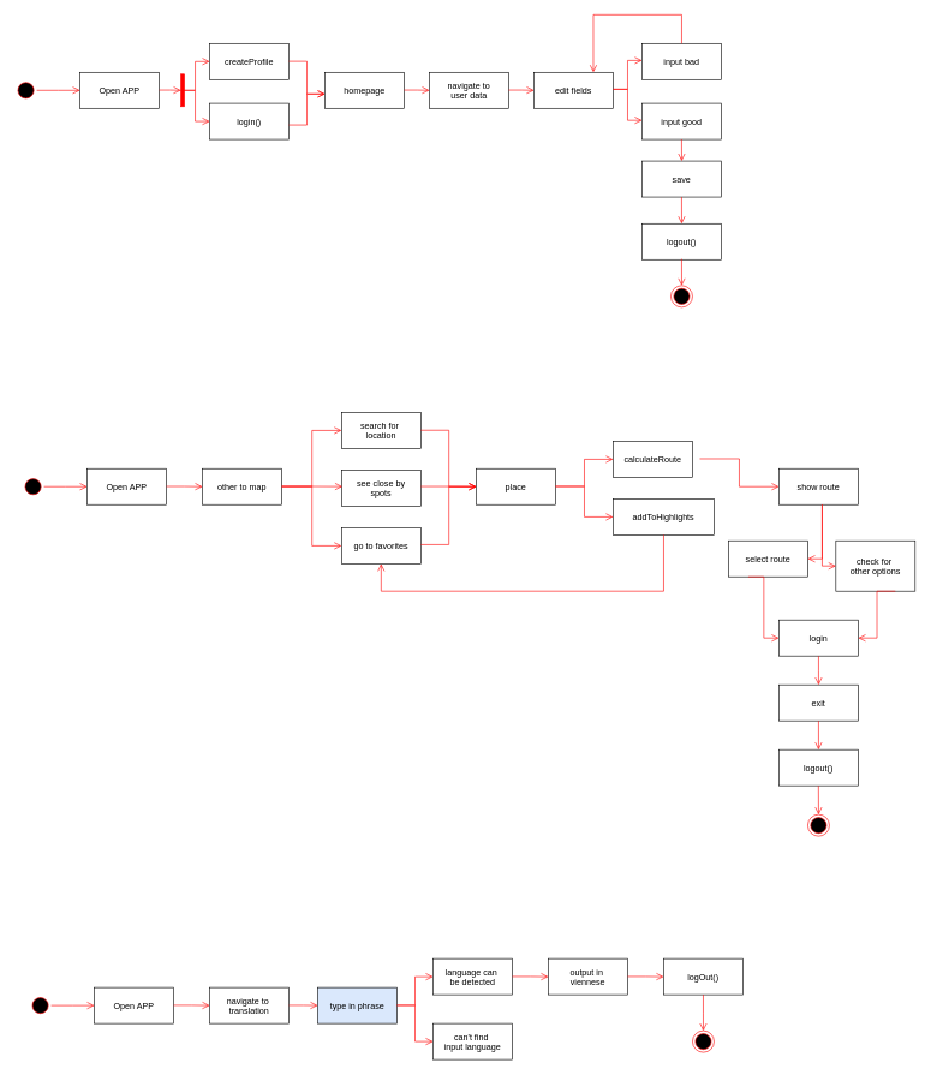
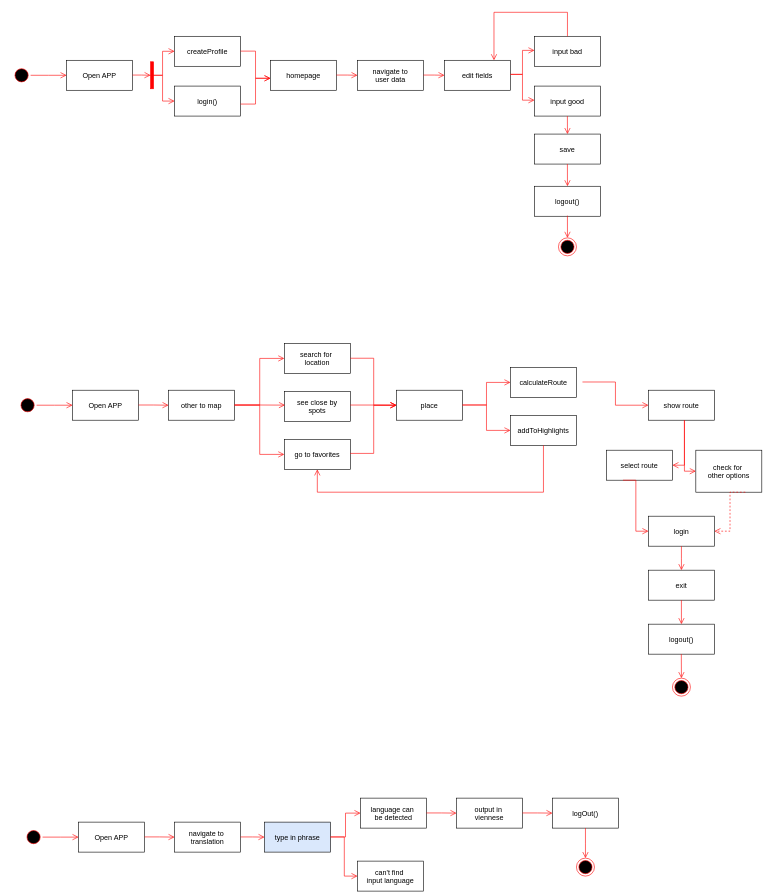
  <mxCell id="0" />
  <mxCell id="1" parent="0" />
  <mxCell id="2" value="" style="ellipse;shape=endState;fillColor=#000000;strokeColor=#ff0000" parent="1" vertex="1"><mxGeometry x="930" y="396" width="30" height="30" as="geometry" /></mxCell>
  <mxCell id="3" value="logout()" style="" parent="1" vertex="1"><mxGeometry x="890" y="310" width="110" height="50" as="geometry" /></mxCell>
  <mxCell id="4" value="" style="ellipse;shape=startState;fillColor=#000000;strokeColor=#ff0000;" parent="1" vertex="1"><mxGeometry x="20" y="110" width="30" height="30" as="geometry" /></mxCell>
  <mxCell id="5" value="" style="edgeStyle=elbowEdgeStyle;elbow=horizontal;verticalAlign=bottom;endArrow=open;endSize=8;strokeColor=#FF0000;endFill=1;rounded=0" parent="1" source="4" target="6" edge="1"><mxGeometry x="484.5" y="148" as="geometry"><mxPoint x="335" y="-210" as="targetPoint" /></mxGeometry></mxCell>
  <mxCell id="6" value="Open APP" style="" parent="1" vertex="1"><mxGeometry x="110" y="100" width="110" height="50" as="geometry" /></mxCell>
  <mxCell id="7" value="homepage" style="" parent="1" vertex="1"><mxGeometry x="450" y="100" width="110" height="50" as="geometry" /></mxCell>
  <mxCell id="8" value="login()" style="" parent="1" vertex="1"><mxGeometry x="290" y="143" width="110" height="50" as="geometry" /></mxCell>
  <mxCell id="9" value="createProfile" style="" parent="1" vertex="1"><mxGeometry x="290" y="60" width="110" height="50" as="geometry" /></mxCell>
  <mxCell id="10" value="" style="whiteSpace=wrap;strokeColor=#FF0000;fillColor=#FF0000" vertex="1" parent="1"><mxGeometry x="250" y="102.5" width="5" height="45" as="geometry" /></mxCell>
  <mxCell id="11" value="" style="edgeStyle=elbowEdgeStyle;elbow=horizontal;verticalAlign=bottom;endArrow=open;endSize=8;strokeColor=#FF0000;endFill=1;rounded=0;entryX=0;entryY=0.5;entryDx=0;entryDy=0;exitX=0;exitY=0.5;exitDx=0;exitDy=0;" edge="1" parent="1" source="10" target="9"><mxGeometry x="484.5" y="148" as="geometry"><mxPoint x="310" y="120" as="targetPoint" /><mxPoint x="250" y="120" as="sourcePoint" /></mxGeometry></mxCell>
  <mxCell id="12" value="" style="edgeStyle=elbowEdgeStyle;elbow=horizontal;verticalAlign=bottom;endArrow=open;endSize=8;strokeColor=#FF0000;endFill=1;rounded=0;entryX=0;entryY=0.5;entryDx=0;entryDy=0;exitX=0;exitY=0.5;exitDx=0;exitDy=0;" edge="1" parent="1" source="10" target="8"><mxGeometry x="484.5" y="148" as="geometry"><mxPoint x="300" y="75" as="targetPoint" /><mxPoint x="250" y="120" as="sourcePoint" /></mxGeometry></mxCell>
  <mxCell id="13" value="" style="edgeStyle=elbowEdgeStyle;elbow=horizontal;verticalAlign=bottom;endArrow=open;endSize=8;strokeColor=#FF0000;endFill=1;rounded=0" edge="1" parent="1"><mxGeometry x="484.5" y="148" as="geometry"><mxPoint x="250" y="125" as="targetPoint" /><mxPoint x="220" y="124.63" as="sourcePoint" /></mxGeometry></mxCell>
  <mxCell id="14" value="navigate to&#10;user data" style="" vertex="1" parent="1"><mxGeometry x="595" y="100" width="110" height="50" as="geometry" /></mxCell>
  <mxCell id="15" value="edit fields" style="" vertex="1" parent="1"><mxGeometry x="740" y="100" width="110" height="50" as="geometry" /></mxCell>
  <mxCell id="16" value="input bad" style="" vertex="1" parent="1"><mxGeometry x="890" y="60" width="110" height="50" as="geometry" /></mxCell>
  <mxCell id="17" value="input good" style="" vertex="1" parent="1"><mxGeometry x="890" y="143" width="110" height="50" as="geometry" /></mxCell>
  <mxCell id="18" value="" style="edgeStyle=elbowEdgeStyle;elbow=horizontal;verticalAlign=bottom;endArrow=open;endSize=8;strokeColor=#FF0000;endFill=1;rounded=0;entryX=0;entryY=0.5;entryDx=0;entryDy=0;" edge="1" parent="1" target="14"><mxGeometry x="484.5" y="148" as="geometry"><mxPoint x="590" y="125" as="targetPoint" /><mxPoint x="560" y="124.63" as="sourcePoint" /></mxGeometry></mxCell>
  <mxCell id="19" value="" style="edgeStyle=elbowEdgeStyle;elbow=horizontal;verticalAlign=bottom;endArrow=open;endSize=8;strokeColor=#FF0000;endFill=1;rounded=0;entryX=0;entryY=0.5;entryDx=0;entryDy=0;" edge="1" parent="1"><mxGeometry x="484.5" y="148" as="geometry"><mxPoint x="740" y="125" as="targetPoint" /><mxPoint x="705" y="124.63" as="sourcePoint" /></mxGeometry></mxCell>
  <mxCell id="20" value="" style="edgeStyle=elbowEdgeStyle;elbow=horizontal;verticalAlign=bottom;endArrow=open;endSize=8;strokeColor=#FF0000;endFill=1;rounded=0;entryX=0;entryY=0.5;entryDx=0;entryDy=0;exitX=0;exitY=0.5;exitDx=0;exitDy=0;" edge="1" parent="1"><mxGeometry x="484.5" y="148" as="geometry"><mxPoint x="890" y="83.5" as="targetPoint" /><mxPoint x="850" y="123.5" as="sourcePoint" /></mxGeometry></mxCell>
  <mxCell id="21" value="" style="edgeStyle=elbowEdgeStyle;elbow=horizontal;verticalAlign=bottom;endArrow=open;endSize=8;strokeColor=#FF0000;endFill=1;rounded=0;entryX=0;entryY=0.5;entryDx=0;entryDy=0;exitX=0;exitY=0.5;exitDx=0;exitDy=0;" edge="1" parent="1"><mxGeometry x="484.5" y="148" as="geometry"><mxPoint x="890" y="166.5" as="targetPoint" /><mxPoint x="850" y="123.5" as="sourcePoint" /></mxGeometry></mxCell>
  <mxCell id="22" value="" style="edgeStyle=elbowEdgeStyle;elbow=horizontal;verticalAlign=bottom;endArrow=open;endSize=8;strokeColor=#FF0000;endFill=1;rounded=0;entryX=0.75;entryY=0;entryDx=0;entryDy=0;exitX=0.5;exitY=0;exitDx=0;exitDy=0;" edge="1" parent="1" source="16" target="15"><mxGeometry x="484.5" y="148" as="geometry"><mxPoint x="750" y="135" as="targetPoint" /><mxPoint x="715" y="134.63" as="sourcePoint" /><Array as="points"><mxPoint x="920" y="20" /></Array></mxGeometry></mxCell>
  <mxCell id="23" value="" style="edgeStyle=elbowEdgeStyle;elbow=horizontal;verticalAlign=bottom;endArrow=open;endSize=8;strokeColor=#FF0000;endFill=1;rounded=0;" edge="1" parent="1"><mxGeometry x="484.5" y="148" as="geometry"><mxPoint x="450" y="130" as="targetPoint" /><mxPoint x="400" y="84.71" as="sourcePoint" /></mxGeometry></mxCell>
  <mxCell id="24" value="" style="edgeStyle=elbowEdgeStyle;elbow=horizontal;verticalAlign=bottom;endArrow=open;endSize=8;strokeColor=#FF0000;endFill=1;rounded=0;" edge="1" parent="1"><mxGeometry x="484.5" y="148" as="geometry"><mxPoint x="450" y="130" as="targetPoint" /><mxPoint x="400" y="173" as="sourcePoint" /></mxGeometry></mxCell>
  <mxCell id="25" value="save" style="" vertex="1" parent="1"><mxGeometry x="890" y="223" width="110" height="50" as="geometry" /></mxCell>
  <mxCell id="26" value="" style="edgeStyle=elbowEdgeStyle;elbow=horizontal;verticalAlign=bottom;endArrow=open;endSize=8;strokeColor=#FF0000;endFill=1;rounded=0;entryX=0.455;entryY=0;entryDx=0;entryDy=0;entryPerimeter=0;" edge="1" parent="1"><mxGeometry x="484.5" y="148" as="geometry"><mxPoint x="944.97" y="310" as="targetPoint" /><mxPoint x="944.92" y="273" as="sourcePoint" /></mxGeometry></mxCell>
  <mxCell id="27" value="" style="edgeStyle=elbowEdgeStyle;elbow=horizontal;verticalAlign=bottom;endArrow=open;endSize=8;strokeColor=#FF0000;endFill=1;rounded=0;entryX=0.5;entryY=0;entryDx=0;entryDy=0;" edge="1" parent="1" target="25"><mxGeometry x="484.5" y="148" as="geometry"><mxPoint x="945" y="220" as="targetPoint" /><mxPoint x="944.89" y="193" as="sourcePoint" /></mxGeometry></mxCell>
  <mxCell id="28" value="" style="edgeStyle=elbowEdgeStyle;elbow=horizontal;verticalAlign=bottom;endArrow=open;endSize=8;strokeColor=#FF0000;endFill=1;rounded=0;entryX=0.455;entryY=0;entryDx=0;entryDy=0;entryPerimeter=0;" edge="1" parent="1"><mxGeometry x="484.5" y="148" as="geometry"><mxPoint x="945.01" y="396" as="targetPoint" /><mxPoint x="944.96" y="359" as="sourcePoint" /></mxGeometry></mxCell>
  <mxCell id="29" value="" style="ellipse;shape=startState;fillColor=#000000;strokeColor=#ff0000;" vertex="1" parent="1"><mxGeometry x="30" y="660" width="30" height="30" as="geometry" /></mxCell>
  <mxCell id="30" value="" style="edgeStyle=elbowEdgeStyle;elbow=horizontal;verticalAlign=bottom;endArrow=open;endSize=8;strokeColor=#FF0000;endFill=1;rounded=0" edge="1" parent="1" source="29" target="31"><mxGeometry x="484.5" y="148" as="geometry"><mxPoint x="345" y="340" as="targetPoint" /></mxGeometry></mxCell>
  <mxCell id="31" value="Open APP" style="" vertex="1" parent="1"><mxGeometry y="650" width="110" height="50" as="geometry" x="120" /></mxCell>
  <mxCell id="32" value="other to map" style="" vertex="1" parent="1"><mxGeometry x="280" y="650" width="110" height="50" as="geometry" /></mxCell>
  <mxCell id="33" value="search for &#10;location" style="" vertex="1" parent="1"><mxGeometry x="473" y="572" width="110" height="50" as="geometry" /></mxCell>
  <mxCell id="34" value="see close by&#10;spots" style="" vertex="1" parent="1"><mxGeometry x="473" y="652" width="110" height="50" as="geometry" /></mxCell>
  <mxCell id="35" value="go to favorites" style="" vertex="1" parent="1"><mxGeometry x="473" y="732" width="110" height="50" as="geometry" /></mxCell>
  <mxCell id="36" value="calculateRoute" style="" vertex="1" parent="1"><mxGeometry x="850" y="612" width="110" height="50" as="geometry" /></mxCell>
- <mxCell id="37" value="addToHighlights" style="" vertex="1" parent="1"><mxGeometry x="850" y="692" width="140" height="50" as="geometry" /></mxCell>
+ <mxCell id="37" value="addToHighlights" style="" vertex="1" parent="1"><mxGeometry x="850" y="692" width="110" height="50" as="geometry" /></mxCell>
  <mxCell id="38" value="place" style="" vertex="1" parent="1"><mxGeometry x="660" y="650" width="110" height="50" as="geometry" /></mxCell>
  <mxCell id="39" value="" style="edgeStyle=elbowEdgeStyle;elbow=horizontal;verticalAlign=bottom;endArrow=open;endSize=8;strokeColor=#FF0000;endFill=1;rounded=0" edge="1" parent="1"><mxGeometry x="484.5" y="148" as="geometry"><mxPoint x="280" y="675" as="targetPoint" /><mxPoint x="230" y="674.67" as="sourcePoint" /></mxGeometry></mxCell>
  <mxCell id="40" value="" style="edgeStyle=elbowEdgeStyle;elbow=horizontal;verticalAlign=bottom;endArrow=open;endSize=8;strokeColor=#FF0000;endFill=1;rounded=0;entryX=0;entryY=0.5;entryDx=0;entryDy=0;" edge="1" parent="1" target="33"><mxGeometry x="484.5" y="148" as="geometry"><mxPoint x="450" y="674.67" as="targetPoint" /><mxPoint x="390" y="674.67" as="sourcePoint" /></mxGeometry></mxCell>
  <mxCell id="41" value="" style="edgeStyle=elbowEdgeStyle;elbow=horizontal;verticalAlign=bottom;endArrow=open;endSize=8;strokeColor=#FF0000;endFill=1;rounded=0;entryX=0.01;entryY=0.457;entryDx=0;entryDy=0;entryPerimeter=0;" edge="1" parent="1" target="34"><mxGeometry x="484.5" y="148" as="geometry"><mxPoint x="470" y="675" as="targetPoint" /><mxPoint x="390" y="674.67" as="sourcePoint" /></mxGeometry></mxCell>
  <mxCell id="42" value="" style="edgeStyle=elbowEdgeStyle;elbow=horizontal;verticalAlign=bottom;endArrow=open;endSize=8;strokeColor=#FF0000;endFill=1;rounded=0;entryX=0;entryY=0.5;entryDx=0;entryDy=0;" edge="1" parent="1" target="35"><mxGeometry x="484.5" y="148" as="geometry"><mxPoint x="450" y="674.82" as="targetPoint" /><mxPoint x="390" y="674.82" as="sourcePoint" /></mxGeometry></mxCell>
  <mxCell id="43" value="" style="edgeStyle=elbowEdgeStyle;elbow=horizontal;verticalAlign=bottom;endArrow=open;endSize=8;strokeColor=#FF0000;endFill=1;rounded=0;entryX=0;entryY=0.5;entryDx=0;entryDy=0;" edge="1" parent="1" target="38"><mxGeometry x="484.5" y="148" as="geometry"><mxPoint x="643" y="596.71" as="targetPoint" /><mxPoint x="583" y="596.71" as="sourcePoint" /></mxGeometry></mxCell>
  <mxCell id="44" value="" style="edgeStyle=elbowEdgeStyle;elbow=horizontal;verticalAlign=bottom;endArrow=open;endSize=8;strokeColor=#FF0000;endFill=1;rounded=0" edge="1" parent="1"><mxGeometry x="484.5" y="148" as="geometry"><mxPoint x="660" y="675" as="targetPoint" /><mxPoint x="583" y="674.71" as="sourcePoint" /></mxGeometry></mxCell>
  <mxCell id="45" value="" style="edgeStyle=elbowEdgeStyle;elbow=horizontal;verticalAlign=bottom;endArrow=open;endSize=8;strokeColor=#FF0000;endFill=1;rounded=0;" edge="1" parent="1"><mxGeometry x="484.5" y="148" as="geometry"><mxPoint x="660" y="675" as="targetPoint" /><mxPoint x="583" y="755.36" as="sourcePoint" /></mxGeometry></mxCell>
  <mxCell id="46" value="" style="edgeStyle=elbowEdgeStyle;elbow=horizontal;verticalAlign=bottom;endArrow=open;endSize=8;strokeColor=#FF0000;endFill=1;rounded=0;entryX=0;entryY=0.5;entryDx=0;entryDy=0;" edge="1" parent="1" target="36"><mxGeometry x="484.5" y="148" as="geometry"><mxPoint x="830" y="674.64" as="targetPoint" /><mxPoint x="770" y="674.64" as="sourcePoint" /></mxGeometry></mxCell>
  <mxCell id="47" value="" style="edgeStyle=elbowEdgeStyle;elbow=horizontal;verticalAlign=bottom;endArrow=open;endSize=8;strokeColor=#FF0000;endFill=1;rounded=0;entryX=0;entryY=0.5;entryDx=0;entryDy=0;" edge="1" parent="1" target="37"><mxGeometry x="484.5" y="148" as="geometry"><mxPoint x="830" y="674.64" as="targetPoint" /><mxPoint x="770" y="674.64" as="sourcePoint" /></mxGeometry></mxCell>
  <mxCell id="48" value="" style="edgeStyle=elbowEdgeStyle;elbow=horizontal;verticalAlign=bottom;endArrow=open;endSize=8;strokeColor=#FF0000;endFill=1;rounded=0;exitX=0.5;exitY=1;exitDx=0;exitDy=0;entryX=0.5;entryY=1;entryDx=0;entryDy=0;" edge="1" parent="1" source="37" target="35"><mxGeometry x="484.5" y="148" as="geometry"><mxPoint x="750" y="796.71" as="targetPoint" /><mxPoint x="690" y="796.71" as="sourcePoint" /><Array as="points"><mxPoint x="716" y="820" /></Array></mxGeometry></mxCell>
  <mxCell id="49" value="show route" style="" vertex="1" parent="1"><mxGeometry x="1080" y="650" width="110" height="50" as="geometry" /></mxCell>
  <mxCell id="50" value="select route" style="" vertex="1" parent="1"><mxGeometry x="1010" y="750" width="110" height="50" as="geometry" /></mxCell>
  <mxCell id="51" value="check for &#10;other options" style="" vertex="1" parent="1"><mxGeometry x="1159" y="750" width="110" height="70" as="geometry" /></mxCell>
  <mxCell id="52" value="" style="edgeStyle=elbowEdgeStyle;elbow=horizontal;verticalAlign=bottom;endArrow=open;endSize=8;strokeColor=#FF0000;endFill=1;rounded=0;entryX=0;entryY=0.5;entryDx=0;entryDy=0;" edge="1" parent="1" target="49"><mxGeometry x="484.5" y="148" as="geometry"><mxPoint x="1047" y="636.58" as="targetPoint" /><mxPoint x="970" y="636.29" as="sourcePoint" /></mxGeometry></mxCell>
  <mxCell id="53" value="" style="edgeStyle=elbowEdgeStyle;elbow=horizontal;verticalAlign=bottom;endArrow=open;endSize=8;strokeColor=#FF0000;endFill=1;rounded=0;entryX=1;entryY=0.5;entryDx=0;entryDy=0;" edge="1" parent="1" target="50"><mxGeometry x="484.5" y="148" as="geometry"><mxPoint x="1120" y="770" as="targetPoint" /><mxPoint x="1140" y="700" as="sourcePoint" /><Array as="points"><mxPoint x="1140" y="730" /></Array></mxGeometry></mxCell>
  <mxCell id="54" value="" style="edgeStyle=elbowEdgeStyle;elbow=horizontal;verticalAlign=bottom;endArrow=open;endSize=8;strokeColor=#FF0000;endFill=1;rounded=0;entryX=0;entryY=0.5;entryDx=0;entryDy=0;" edge="1" parent="1" target="51"><mxGeometry x="484.5" y="148" as="geometry"><mxPoint x="1187" y="730.29" as="targetPoint" /><mxPoint x="1140" y="700" as="sourcePoint" /><Array as="points"><mxPoint x="1140" y="775" /></Array></mxGeometry></mxCell>
  <mxCell id="55" value="login" style="" vertex="1" parent="1"><mxGeometry x="1080" y="860" width="110" height="50" as="geometry" /></mxCell>
  <mxCell id="56" value="exit" style="" vertex="1" parent="1"><mxGeometry x="1080" y="950" width="110" height="50" as="geometry" /></mxCell>
  <mxCell id="57" value="logout()" style="" vertex="1" parent="1"><mxGeometry x="1080" y="1040" width="110" height="50" as="geometry" /></mxCell>
- <mxCell id="58" value="" style="edgeStyle=elbowEdgeStyle;elbow=horizontal;verticalAlign=bottom;endArrow=open;endSize=8;strokeColor=#FF0000;endFill=1;rounded=0;exitX=0.75;exitY=1;exitDx=0;exitDy=0;entryX=1;entryY=0.5;entryDx=0;entryDy=0;" edge="1" parent="1" source="51" target="55"><mxGeometry x="484.5" y="148" as="geometry"><mxPoint x="1210" y="890" as="targetPoint" /><mxPoint x="1003" y="910" as="sourcePoint" /></mxGeometry></mxCell>
+ <mxCell id="58" value="" style="edgeStyle=elbowEdgeStyle;elbow=horizontal;verticalAlign=bottom;endArrow=open;endSize=8;strokeColor=#FF0000;endFill=1;rounded=0;exitX=0.75;exitY=1;exitDx=0;exitDy=0;entryX=1;entryY=0.5;entryDx=0;entryDy=0;dashed=1;" edge="1" parent="1" source="51" target="55"><mxGeometry x="484.5" y="148" as="geometry"><mxPoint x="1210" y="890" as="targetPoint" /><mxPoint x="1003" y="910" as="sourcePoint" /></mxGeometry></mxCell>
  <mxCell id="59" value="" style="edgeStyle=elbowEdgeStyle;elbow=horizontal;verticalAlign=bottom;endArrow=open;endSize=8;strokeColor=#FF0000;endFill=1;rounded=0;exitX=0.25;exitY=1;exitDx=0;exitDy=0;" edge="1" parent="1" source="50"><mxGeometry x="484.5" y="148" as="geometry"><mxPoint x="1080" y="885.02" as="targetPoint" /><mxPoint x="1003" y="884.73" as="sourcePoint" /></mxGeometry></mxCell>
  <mxCell id="60" value="" style="edgeStyle=elbowEdgeStyle;elbow=horizontal;verticalAlign=bottom;endArrow=open;endSize=8;strokeColor=#FF0000;endFill=1;rounded=0;exitX=0.5;exitY=1;exitDx=0;exitDy=0;entryX=0.5;entryY=0;entryDx=0;entryDy=0;" edge="1" parent="1" source="55" target="56"><mxGeometry x="484.5" y="148" as="geometry"><mxPoint x="1173.5" y="930.29" as="targetPoint" /><mxPoint x="1096.5" y="930" as="sourcePoint" /></mxGeometry></mxCell>
  <mxCell id="61" value="" style="edgeStyle=elbowEdgeStyle;elbow=horizontal;verticalAlign=bottom;endArrow=open;endSize=8;strokeColor=#FF0000;endFill=1;rounded=0;exitX=0.5;exitY=1;exitDx=0;exitDy=0;entryX=0.5;entryY=0;entryDx=0;entryDy=0;" edge="1" parent="1"><mxGeometry x="484.5" y="148" as="geometry"><mxPoint x="1134.96" y="1040" as="targetPoint" /><mxPoint x="1134.96" y="1000" as="sourcePoint" /></mxGeometry></mxCell>
  <mxCell id="62" value="" style="ellipse;shape=endState;fillColor=#000000;strokeColor=#ff0000" vertex="1" parent="1"><mxGeometry x="1120" y="1130" width="30" height="30" as="geometry" /></mxCell>
  <mxCell id="63" value="" style="edgeStyle=elbowEdgeStyle;elbow=horizontal;verticalAlign=bottom;endArrow=open;endSize=8;strokeColor=#FF0000;endFill=1;rounded=0;exitX=0.5;exitY=1;exitDx=0;exitDy=0;entryX=0.5;entryY=0;entryDx=0;entryDy=0;" edge="1" parent="1"><mxGeometry x="484.5" y="148" as="geometry"><mxPoint x="1134.81" y="1130" as="targetPoint" /><mxPoint x="1134.81" y="1090" as="sourcePoint" /></mxGeometry></mxCell>
  <mxCell id="64" value="" style="ellipse;shape=startState;fillColor=#000000;strokeColor=#ff0000;" vertex="1" parent="1"><mxGeometry x="40" y="1380" width="30" height="30" as="geometry" /></mxCell>
  <mxCell id="65" value="" style="edgeStyle=elbowEdgeStyle;elbow=horizontal;verticalAlign=bottom;endArrow=open;endSize=8;strokeColor=#FF0000;endFill=1;rounded=0" edge="1" parent="1" source="64" target="66"><mxGeometry x="484.5" y="148" as="geometry"><mxPoint x="355" y="1060" as="targetPoint" /></mxGeometry></mxCell>
  <mxCell id="66" value="Open APP" style="" vertex="1" parent="1"><mxGeometry x="130" y="1370" width="110" height="50" as="geometry" /></mxCell>
  <mxCell id="67" value="navigate to &#10;translation" style="" vertex="1" parent="1"><mxGeometry x="290" y="1370" width="110" height="50" as="geometry" /></mxCell>
  <mxCell id="68" value="" style="edgeStyle=elbowEdgeStyle;elbow=horizontal;verticalAlign=bottom;endArrow=open;endSize=8;strokeColor=#FF0000;endFill=1;rounded=0" edge="1" parent="1"><mxGeometry x="484.5" y="148" as="geometry"><mxPoint x="290" y="1395" as="targetPoint" /><mxPoint x="240" y="1394.67" as="sourcePoint" /></mxGeometry></mxCell>
  <mxCell id="69" value="type in phrase" style="fillColor=#dae8fc;" vertex="1" parent="1"><mxGeometry x="440" y="1370" width="110" height="50" as="geometry" /></mxCell>
  <mxCell id="70" value="language can &#10;be detected" style="" vertex="1" parent="1"><mxGeometry x="600" y="1330" width="110" height="50" as="geometry" /></mxCell>
- <mxCell id="71" value="can't find &#10;input language" style="" vertex="1" parent="1"><mxGeometry x="600" y="1420" width="110" height="50" as="geometry" /></mxCell>
+ <mxCell id="71" value="can't find &#10;input language" style="" vertex="1" parent="1"><mxGeometry x="595" y="1435" width="110" height="50" as="geometry" /></mxCell>
  <mxCell id="72" value="output in &#10;viennese" style="" vertex="1" parent="1"><mxGeometry x="760" y="1330" width="110" height="50" as="geometry" /></mxCell>
  <mxCell id="73" value="logOut()" style="" vertex="1" parent="1"><mxGeometry x="920" y="1330" width="110" height="50" as="geometry" /></mxCell>
  <mxCell id="74" value="" style="edgeStyle=elbowEdgeStyle;elbow=horizontal;verticalAlign=bottom;endArrow=open;endSize=8;strokeColor=#FF0000;endFill=1;rounded=0" edge="1" parent="1"><mxGeometry x="484.5" y="148" as="geometry"><mxPoint x="440" y="1395" as="targetPoint" /><mxPoint x="400" y="1394.71" as="sourcePoint" /></mxGeometry></mxCell>
  <mxCell id="75" value="" style="edgeStyle=elbowEdgeStyle;elbow=horizontal;verticalAlign=bottom;endArrow=open;endSize=8;strokeColor=#FF0000;endFill=1;rounded=0;entryX=0;entryY=0.5;entryDx=0;entryDy=0;" edge="1" parent="1" target="70"><mxGeometry x="484.5" y="148" as="geometry"><mxPoint x="590" y="1395" as="targetPoint" /><mxPoint x="550" y="1394.71" as="sourcePoint" /></mxGeometry></mxCell>
  <mxCell id="76" value="" style="edgeStyle=elbowEdgeStyle;elbow=horizontal;verticalAlign=bottom;endArrow=open;endSize=8;strokeColor=#FF0000;endFill=1;rounded=0;entryX=0;entryY=0.5;entryDx=0;entryDy=0;" edge="1" parent="1" target="71"><mxGeometry x="484.5" y="148" as="geometry"><mxPoint x="590" y="1395" as="targetPoint" /><mxPoint x="550" y="1394.71" as="sourcePoint" /></mxGeometry></mxCell>
  <mxCell id="77" value="" style="edgeStyle=elbowEdgeStyle;elbow=horizontal;verticalAlign=bottom;endArrow=open;endSize=8;strokeColor=#FF0000;endFill=1;rounded=0;entryX=0;entryY=0.5;entryDx=0;entryDy=0;" edge="1" parent="1" target="72"><mxGeometry x="484.5" y="148" as="geometry"><mxPoint x="750" y="1355" as="targetPoint" /><mxPoint x="710" y="1354.71" as="sourcePoint" /></mxGeometry></mxCell>
  <mxCell id="78" value="" style="edgeStyle=elbowEdgeStyle;elbow=horizontal;verticalAlign=bottom;endArrow=open;endSize=8;strokeColor=#FF0000;endFill=1;rounded=0;entryX=0;entryY=0.5;entryDx=0;entryDy=0;" edge="1" parent="1"><mxGeometry x="484.5" y="148" as="geometry"><mxPoint x="920" y="1355" as="targetPoint" /><mxPoint x="870" y="1354.71" as="sourcePoint" /></mxGeometry></mxCell>
  <mxCell id="79" value="" style="edgeStyle=elbowEdgeStyle;elbow=horizontal;verticalAlign=bottom;endArrow=open;endSize=8;strokeColor=#FF0000;endFill=1;rounded=0;exitX=0.5;exitY=1;exitDx=0;exitDy=0;" edge="1" parent="1" source="73"><mxGeometry x="484.5" y="148" as="geometry"><mxPoint x="975" y="1430" as="targetPoint" /><mxPoint x="930" y="1419.41" as="sourcePoint" /></mxGeometry></mxCell>
  <mxCell id="80" value="" style="ellipse;shape=endState;fillColor=#000000;strokeColor=#ff0000" vertex="1" parent="1"><mxGeometry x="960" y="1430" width="30" height="30" as="geometry" /></mxCell>
